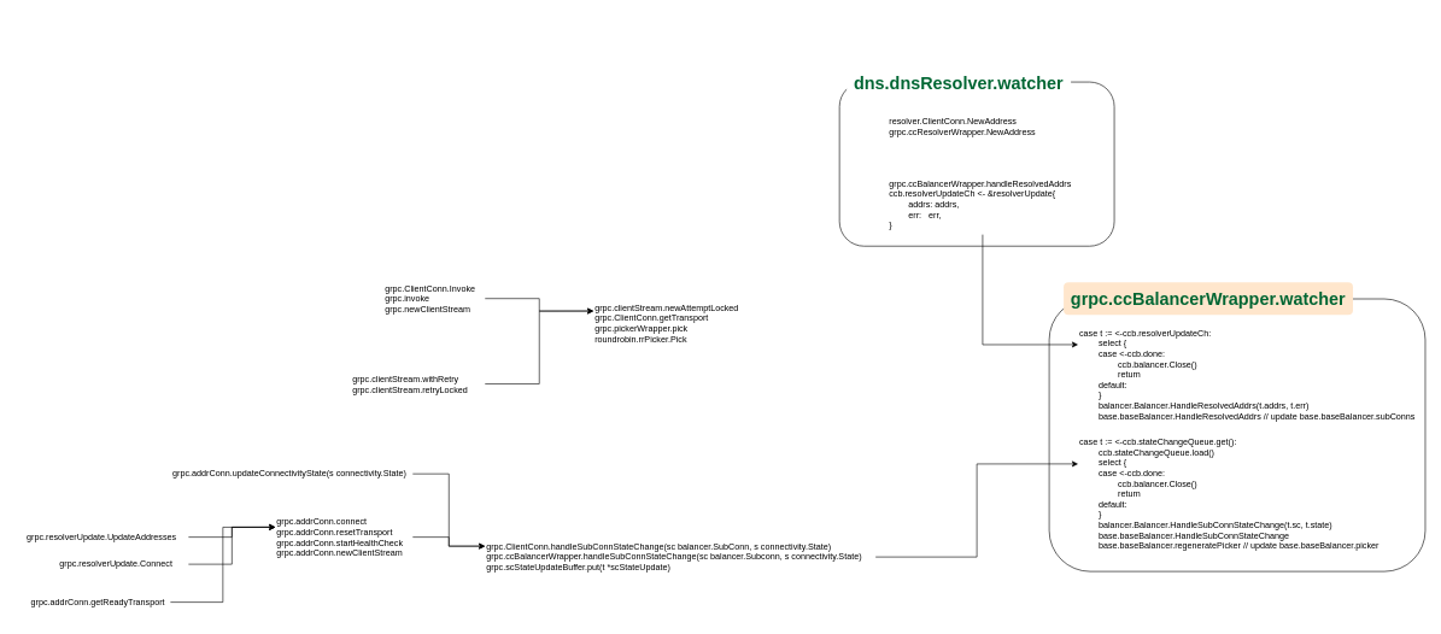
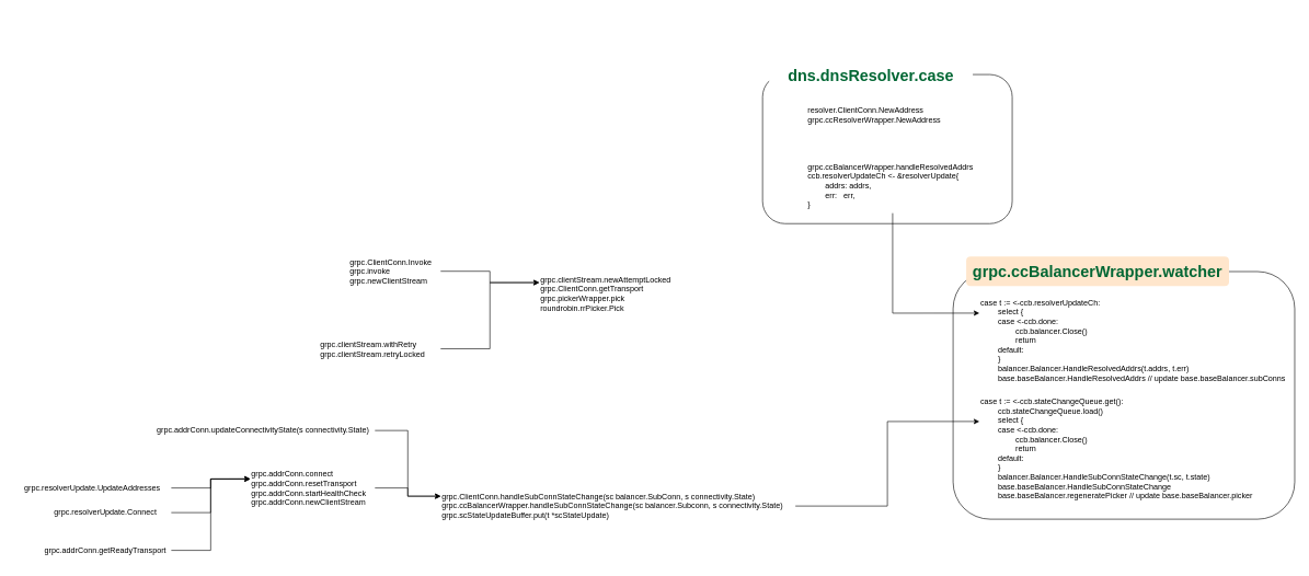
  <mxCell id="0" />
  <mxCell id="1" parent="0" />
  <mxCell id="2" value="" style="rounded=1;whiteSpace=wrap;html=1;" vertex="1" parent="1"><mxGeometry x="1160" y="113" width="380" height="227" as="geometry" /></mxCell>
  <mxCell id="3" value="" style="rounded=1;whiteSpace=wrap;html=1;strokeWidth=1;strokeColor=none;" vertex="1" parent="1"><mxGeometry x="1410" y="20" width="160" height="50" as="geometry" /></mxCell>
- <mxCell id="4" value="&lt;span style=&quot;font-size: 24px ; font-weight: 700&quot;&gt;dns.dnsResolver.watcher&lt;/span&gt;" style="rounded=1;whiteSpace=wrap;html=1;strokeWidth=1;strokeColor=none;fontColor=#006633;" vertex="1" parent="1"><mxGeometry x="1170" y="90" width="310" height="50" as="geometry" /></mxCell>
+ <mxCell id="4" value="&lt;span style=&quot;font-size: 24px ; font-weight: 700&quot;&gt;dns.dnsResolver.case&lt;/span&gt;" style="rounded=1;whiteSpace=wrap;html=1;strokeWidth=1;strokeColor=none;fontColor=#006633;" vertex="1" parent="1"><mxGeometry x="1170" y="90" width="310" height="50" as="geometry" /></mxCell>
  <mxCell id="5" value="" style="rounded=1;whiteSpace=wrap;html=1;" vertex="1" parent="1"><mxGeometry x="1450" y="413" width="520" height="377" as="geometry" /></mxCell>
  <mxCell id="6" value="&lt;span style=&quot;font-size: 24px ; font-weight: 700&quot;&gt;grpc.ccBalancerWrapper.watcher&lt;/span&gt;" style="rounded=1;whiteSpace=wrap;html=1;strokeWidth=1;strokeColor=none;fontColor=#006633;fillColor=#ffe6cc;" vertex="1" parent="1"><mxGeometry x="1470" y="390" width="400" height="45" as="geometry" /></mxCell>
  <mxCell id="7" value="&lt;div&gt;case t := &amp;lt;-ccb.resolverUpdateCh:&lt;/div&gt;&lt;div&gt;&lt;span style=&quot;white-space: pre&quot;&gt;&#09;&lt;/span&gt;select {&lt;/div&gt;&lt;div&gt;&lt;span style=&quot;white-space: pre&quot;&gt;&#09;&lt;/span&gt;case &amp;lt;-ccb.done:&lt;/div&gt;&lt;div&gt;&lt;span style=&quot;white-space: pre&quot;&gt;&#09;&#09;&lt;/span&gt;ccb.balancer.Close()&lt;/div&gt;&lt;div&gt;&lt;span style=&quot;white-space: pre&quot;&gt;&#09;&#09;&lt;/span&gt;return&lt;/div&gt;&lt;div&gt;&lt;span style=&quot;white-space: pre&quot;&gt;&#09;&lt;/span&gt;default:&lt;/div&gt;&lt;div&gt;&lt;span style=&quot;white-space: pre&quot;&gt;&#09;&lt;/span&gt;}&lt;/div&gt;&lt;div&gt;&lt;div&gt;&amp;nbsp; &amp;nbsp; &amp;nbsp; &amp;nbsp; balancer.Balancer.HandleResolvedAddrs(t.addrs, t.err)&lt;/div&gt;&lt;div&gt;&amp;nbsp; &amp;nbsp; &amp;nbsp; &amp;nbsp; base.baseBalancer.HandleResolvedAddrs // update base.baseBalancer.subConns&lt;/div&gt;&lt;/div&gt;" style="text;html=1;strokeColor=none;fillColor=none;align=left;verticalAlign=middle;whiteSpace=wrap;rounded=0;fontColor=#000000;" vertex="1" parent="1"><mxGeometry x="1490" y="435" width="470" height="165" as="geometry" /></mxCell>
  <mxCell id="8" value="&lt;div&gt;resolver.ClientConn.NewAddress &lt;span&gt;grpc.ccResolverWrapper.NewAddress&lt;/span&gt;&lt;/div&gt;" style="text;html=1;strokeColor=none;fillColor=none;align=left;verticalAlign=middle;whiteSpace=wrap;rounded=0;fontColor=#000000;" vertex="1" parent="1"><mxGeometry x="1226.5" y="150" width="240" height="50" as="geometry" /></mxCell>
  <mxCell id="9" value="&lt;div&gt;grpc.ccBalancerWrapper.handleResolvedAddrs&lt;/div&gt;&lt;div&gt;ccb.resolverUpdateCh &amp;lt;- &amp;amp;resolverUpdate{&lt;/div&gt;&lt;div&gt;&lt;span style=&quot;white-space: pre&quot;&gt;&#09;&lt;/span&gt;addrs: addrs,&lt;/div&gt;&lt;div&gt;&lt;span style=&quot;white-space: pre&quot;&gt;&#09;&lt;/span&gt;err:&amp;nbsp; &amp;nbsp;err,&lt;/div&gt;&lt;div&gt;}&lt;/div&gt;" style="text;html=1;strokeColor=none;fillColor=none;align=left;verticalAlign=middle;whiteSpace=wrap;rounded=0;fontColor=#000000;" vertex="1" parent="1"><mxGeometry x="1226.5" y="240" width="263" height="84" as="geometry" /></mxCell>
  <mxCell id="10" style="edgeStyle=orthogonalEdgeStyle;rounded=0;orthogonalLoop=1;jettySize=auto;html=1;fontColor=#006633;exitX=0.5;exitY=1;exitDx=0;exitDy=0;entryX=0;entryY=0.25;entryDx=0;entryDy=0;" edge="1" parent="1" source="9" target="7"><mxGeometry relative="1" as="geometry"><mxPoint x="1455" y="425" as="sourcePoint" /></mxGeometry></mxCell>
  <mxCell id="11" value="&lt;div&gt;case t := &amp;lt;-ccb.stateChangeQueue.get():&lt;/div&gt;&lt;div&gt;&lt;span style=&quot;white-space: pre&quot;&gt;&#09;&lt;/span&gt;ccb.stateChangeQueue.load()&lt;/div&gt;&lt;div&gt;&lt;span style=&quot;white-space: pre&quot;&gt;&#09;&lt;/span&gt;select {&lt;/div&gt;&lt;div&gt;&lt;span style=&quot;white-space: pre&quot;&gt;&#09;&lt;/span&gt;case &amp;lt;-ccb.done:&lt;/div&gt;&lt;div&gt;&lt;span style=&quot;white-space: pre&quot;&gt;&#09;&#09;&lt;/span&gt;ccb.balancer.Close()&lt;/div&gt;&lt;div&gt;&lt;span style=&quot;white-space: pre&quot;&gt;&#09;&#09;&lt;/span&gt;return&lt;/div&gt;&lt;div&gt;&lt;span style=&quot;white-space: pre&quot;&gt;&#09;&lt;/span&gt;default:&lt;/div&gt;&lt;div&gt;&lt;span style=&quot;white-space: pre&quot;&gt;&#09;&lt;/span&gt;}&lt;/div&gt;&lt;div&gt;&lt;span style=&quot;white-space: pre&quot;&gt;&#09;&lt;/span&gt;balancer.Balancer.HandleSubConnStateChange(t.sc, t.state)&lt;/div&gt;&lt;div&gt;&amp;nbsp; &amp;nbsp; &amp;nbsp; &amp;nbsp; base.baseBalancer.HandleSubConnStateChange&lt;/div&gt;&lt;div&gt;&amp;nbsp; &amp;nbsp; &amp;nbsp; &amp;nbsp; base.baseBalancer.regeneratePicker // update base.baseBalancer.picker&lt;/div&gt;" style="text;html=1;strokeColor=none;fillColor=none;align=left;verticalAlign=middle;whiteSpace=wrap;rounded=0;fontColor=#000000;" vertex="1" parent="1"><mxGeometry x="1490" y="600" width="470" height="165" as="geometry" /></mxCell>
  <mxCell id="12" style="edgeStyle=orthogonalEdgeStyle;rounded=0;orthogonalLoop=1;jettySize=auto;html=1;entryX=0;entryY=0.25;entryDx=0;entryDy=0;fontColor=#000000;" edge="1" parent="1" source="13" target="11"><mxGeometry relative="1" as="geometry" /></mxCell>
  <mxCell id="13" value="grpc.ClientConn.handleSubConnStateChange(sc balancer.SubConn, s connectivity.State)&lt;br&gt;grpc.ccBalancerWrapper.handleSubConnStateChange(sc balancer.Subconn, s connectivity.State)&lt;br&gt;grpc.scStateUpdateBuffer.put(t *scStateUpdate)" style="text;html=1;strokeColor=none;fillColor=none;align=left;verticalAlign=middle;whiteSpace=wrap;rounded=0;fontColor=#000000;" vertex="1" parent="1"><mxGeometry x="670" y="740" width="540" height="60" as="geometry" /></mxCell>
  <mxCell id="14" style="edgeStyle=orthogonalEdgeStyle;rounded=0;orthogonalLoop=1;jettySize=auto;html=1;entryX=0;entryY=0.25;entryDx=0;entryDy=0;fontColor=#000000;" edge="1" parent="1" source="15" target="13"><mxGeometry relative="1" as="geometry" /></mxCell>
  <mxCell id="15" value="grpc.addrConn.connect&lt;br&gt;grpc.addrConn.resetTransport&lt;br&gt;grpc.addrConn.startHealthCheck&lt;br&gt;grpc.addrConn.newClientStream" style="text;html=1;strokeColor=none;fillColor=none;align=left;verticalAlign=middle;whiteSpace=wrap;rounded=0;fontColor=#000000;" vertex="1" parent="1"><mxGeometry x="380" y="715" width="190" height="55" as="geometry" /></mxCell>
  <mxCell id="16" style="edgeStyle=orthogonalEdgeStyle;rounded=0;orthogonalLoop=1;jettySize=auto;html=1;entryX=0;entryY=0.25;entryDx=0;entryDy=0;fontColor=#000000;" edge="1" parent="1" source="17" target="13"><mxGeometry relative="1" as="geometry" /></mxCell>
  <mxCell id="17" value="grpc.addrConn.updateConnectivityState(s connectivity.State)" style="text;html=1;strokeColor=none;fillColor=none;align=center;verticalAlign=middle;whiteSpace=wrap;rounded=0;fontColor=#000000;" vertex="1" parent="1"><mxGeometry x="230" y="640" width="340" height="30" as="geometry" /></mxCell>
  <mxCell id="18" value="grpc.clientStream.newAttemptLocked&lt;br&gt;grpc.ClientConn.getTransport&lt;br&gt;grpc.pickerWrapper.pick&lt;br&gt;roundrobin.rrPicker.Pick" style="text;html=1;strokeColor=none;fillColor=none;align=left;verticalAlign=middle;whiteSpace=wrap;rounded=0;fontColor=#000000;" vertex="1" parent="1"><mxGeometry x="820" y="413" width="210" height="67" as="geometry" /></mxCell>
  <mxCell id="19" style="edgeStyle=orthogonalEdgeStyle;rounded=0;orthogonalLoop=1;jettySize=auto;html=1;entryX=0;entryY=0.25;entryDx=0;entryDy=0;fontColor=#000000;" edge="1" parent="1" source="20" target="18"><mxGeometry relative="1" as="geometry" /></mxCell>
  <mxCell id="20" value="grpc.ClientConn.Invoke&lt;br&gt;grpc.invoke&lt;br&gt;grpc.newClientStream" style="text;html=1;strokeColor=none;fillColor=none;align=left;verticalAlign=middle;whiteSpace=wrap;rounded=0;fontColor=#000000;" vertex="1" parent="1"><mxGeometry x="530" y="390" width="140" height="45" as="geometry" /></mxCell>
  <mxCell id="21" style="edgeStyle=orthogonalEdgeStyle;rounded=0;orthogonalLoop=1;jettySize=auto;html=1;entryX=0;entryY=0.25;entryDx=0;entryDy=0;fontColor=#000000;" edge="1" parent="1" source="22" target="18"><mxGeometry relative="1" as="geometry" /></mxCell>
  <mxCell id="22" value="grpc.clientStream.withRetry&lt;br&gt;grpc.clientStream.retryLocked" style="text;html=1;strokeColor=none;fillColor=none;align=left;verticalAlign=middle;whiteSpace=wrap;rounded=0;fontColor=#000000;" vertex="1" parent="1"><mxGeometry x="485" y="517.5" width="185" height="26" as="geometry" /></mxCell>
  <mxCell id="23" style="edgeStyle=orthogonalEdgeStyle;rounded=0;orthogonalLoop=1;jettySize=auto;html=1;entryX=0;entryY=0.25;entryDx=0;entryDy=0;fontColor=#000000;" edge="1" parent="1" source="24" target="15"><mxGeometry relative="1" as="geometry" /></mxCell>
- <mxCell id="24" value="grpc.addrConn.getReadyTransport" style="text;html=1;strokeColor=none;fillColor=none;align=center;verticalAlign=middle;whiteSpace=wrap;rounded=0;fontColor=#000000;" vertex="1" parent="1"><mxGeometry x="35" y="815" width="200" height="35" as="geometry" /></mxCell>
+ <mxCell id="24" value="grpc.addrConn.getReadyTransport" style="text;html=1;strokeColor=none;fillColor=none;align=center;verticalAlign=middle;whiteSpace=wrap;rounded=0;fontColor=#000000;" vertex="1" parent="1"><mxGeometry x="60" y="820" width="200" height="35" as="geometry" /></mxCell>
  <mxCell id="25" style="edgeStyle=orthogonalEdgeStyle;rounded=0;orthogonalLoop=1;jettySize=auto;html=1;entryX=0;entryY=0.25;entryDx=0;entryDy=0;fontColor=#000000;" edge="1" parent="1" source="26" target="15"><mxGeometry relative="1" as="geometry" /></mxCell>
  <mxCell id="26" value="grpc.resolverUpdate.Connect" style="text;html=1;strokeColor=none;fillColor=none;align=center;verticalAlign=middle;whiteSpace=wrap;rounded=0;fontColor=#000000;" vertex="1" parent="1"><mxGeometry x="60" y="770" width="200" height="20" as="geometry" /></mxCell>
  <mxCell id="27" style="edgeStyle=orthogonalEdgeStyle;rounded=0;orthogonalLoop=1;jettySize=auto;html=1;entryX=0;entryY=0.25;entryDx=0;entryDy=0;fontColor=#000000;" edge="1" parent="1" source="28" target="15"><mxGeometry relative="1" as="geometry" /></mxCell>
  <mxCell id="28" value="grpc.resolverUpdate.UpdateAddresses" style="text;html=1;strokeColor=none;fillColor=none;align=center;verticalAlign=middle;whiteSpace=wrap;rounded=0;fontColor=#000000;" vertex="1" parent="1"><mxGeometry x="20" y="733.5" width="240" height="18" as="geometry" /></mxCell>
